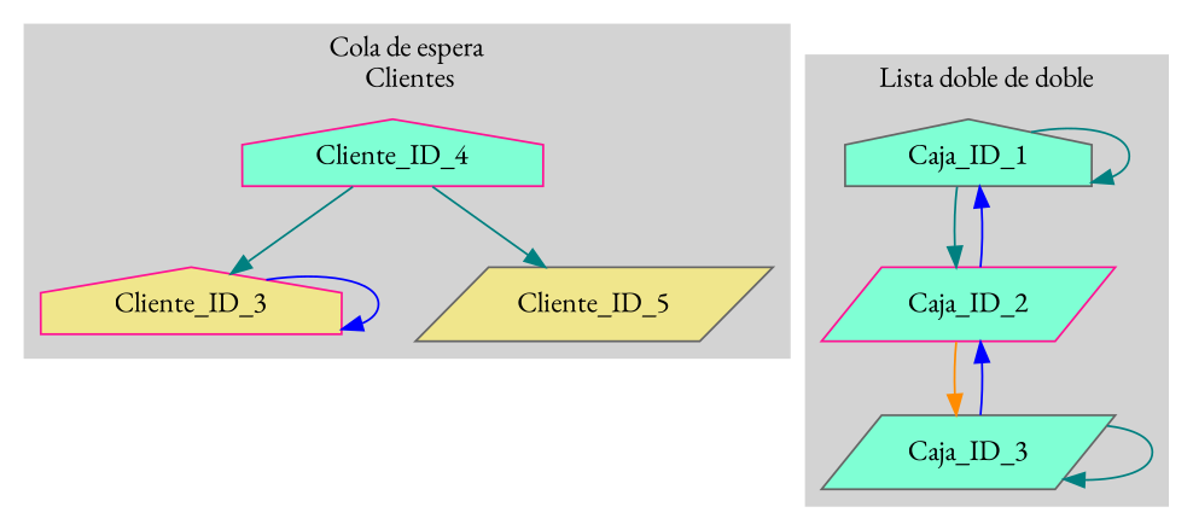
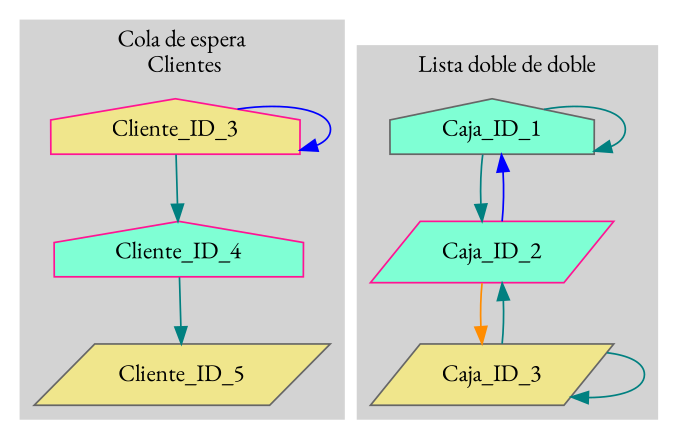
  digraph {
    fontname="EB Garamond"
    node [color=deeppink fillcolor=aquamarine fontname="EB Garamond" shape=house style=filled]
    edge [color=teal fontname="EB Garamond"]
    Cliente_ID_3 [fillcolor=khaki]
    Cliente_ID_4
    Cliente_ID_5 [color=gray40 fillcolor=khaki shape=parallelogram]
    Caja_ID_1 [color=gray40]
    Caja_ID_2 [shape=parallelogram]
-   Caja_ID_3 [color=gray40 shape=parallelogram]
+   Caja_ID_3 [color=gray40 fillcolor=khaki shape=parallelogram]
    subgraph cluster_1 {
      color=lightgrey
      label="Cola de espera\n Clientes"
      style=filled
      Cliente_ID_3
      Cliente_ID_4
      Cliente_ID_5
    }
    subgraph cluster_2 {
      color=lightgrey
      label="Pila de carretas 1"
      style=filled
    }
    subgraph cluster_3 {
      color=lightgrey
      label="Pila de carretas 2"
      style=filled
    }
    subgraph cluster_4 {
      color=lightgrey
      label="Cola de espera para cajas"
      style=filled
    }
    subgraph cluster_5 {
      color=lightgrey
      label="Lista circular de clientes"
      style=filled
    }
    subgraph cluster_6 {
      color=lightgrey
      label="Lista doble de doble"
      style=filled
      Caja_ID_1
      Caja_ID_2
      Caja_ID_3
    }
    Cliente_ID_3 -> Cliente_ID_3 [color=blue]
-   Cliente_ID_4 -> Cliente_ID_3
+   Cliente_ID_3 -> Cliente_ID_4
    Cliente_ID_4 -> Cliente_ID_5
    Caja_ID_1 -> Caja_ID_1
    Caja_ID_1 -> Caja_ID_2
    Caja_ID_2 -> Caja_ID_1 [color=blue]
    Caja_ID_2 -> Caja_ID_3 [color=darkorange]
-   Caja_ID_3 -> Caja_ID_2 [color=blue]
+   Caja_ID_3 -> Caja_ID_2
    Caja_ID_3 -> Caja_ID_3
  }
